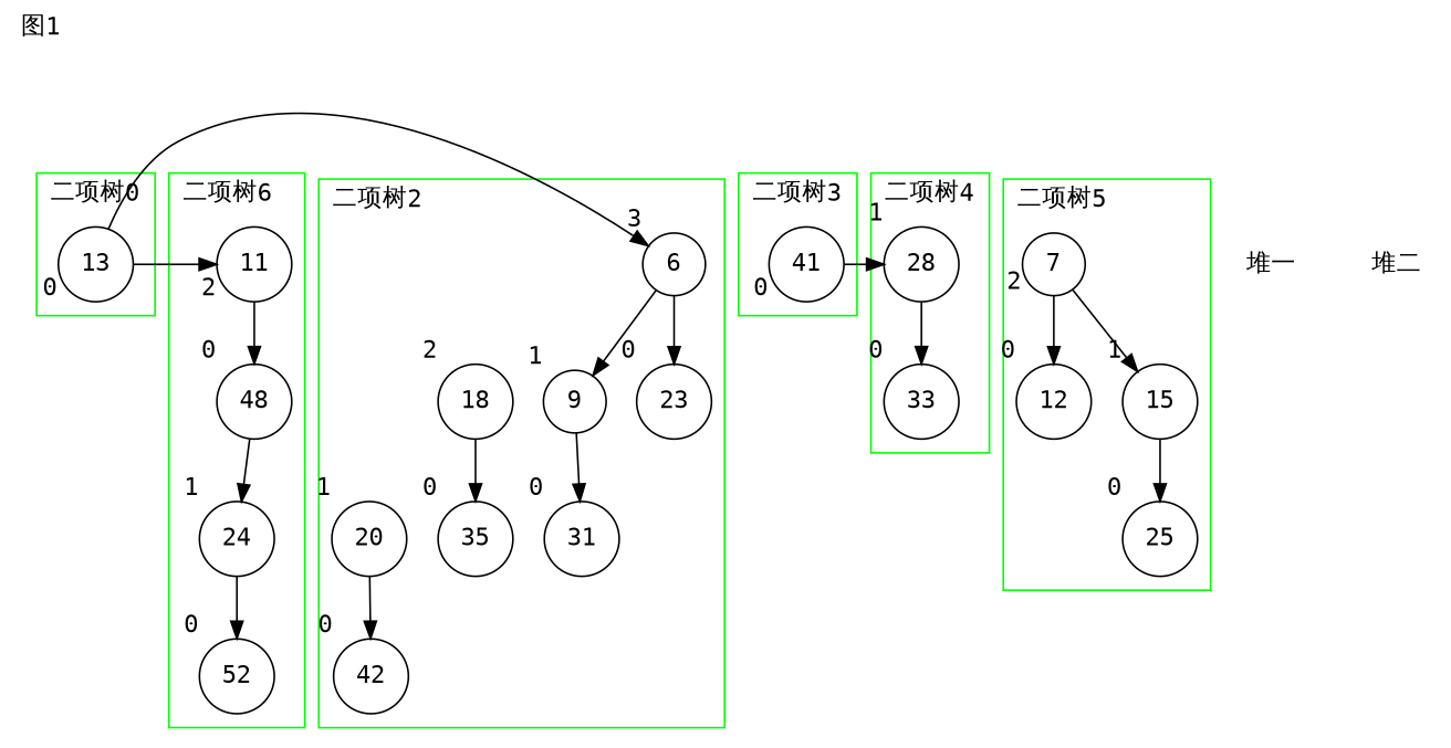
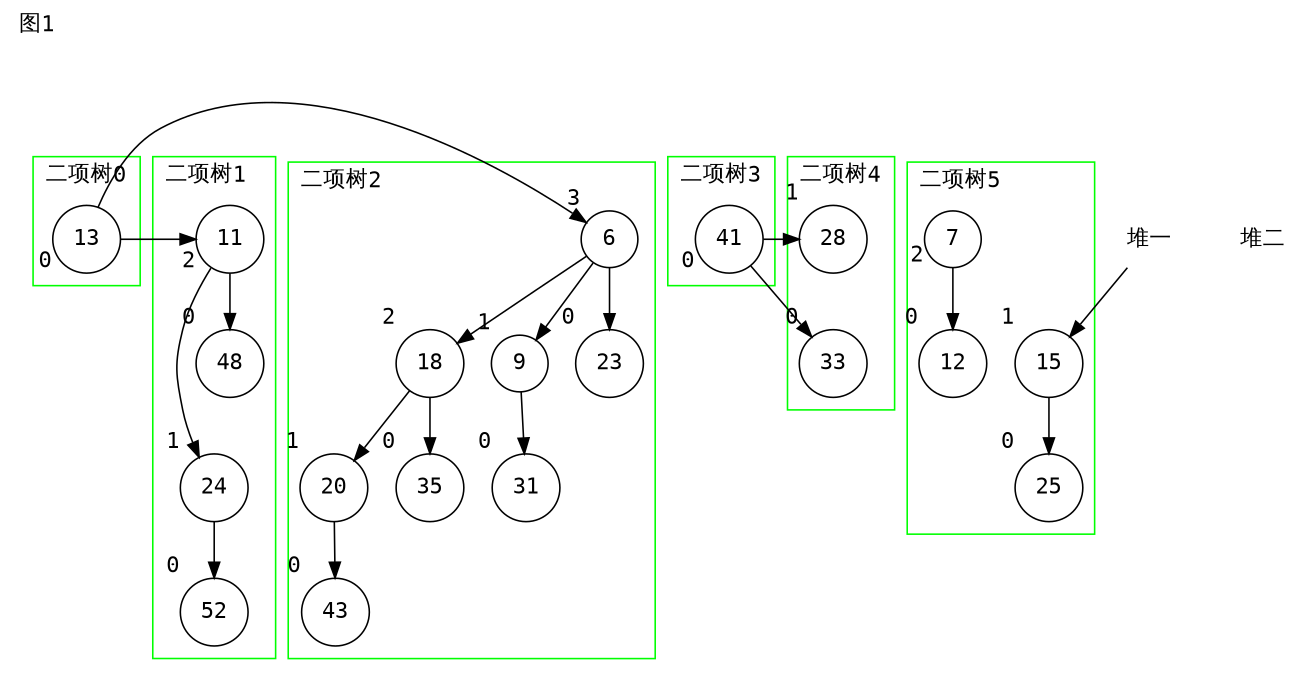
  digraph {
    fontname="DejaVu Sans Mono"
    label="图1"
    labeljust=l
    labelloc=t
    node [fontname="DejaVu Sans Mono" shape=circle xlabel=0]
    edge [fontname="DejaVu Sans Mono" weight=100]
    n1 [label=13]
    n2 [label=11 xlabel=2]
    n3 [label=24 xlabel=1]
    n4 [label=48]
    n5 [label=52]
    n6 [label=6 xlabel=3]
    n7 [label=18 xlabel=2]
    n8 [label=9 xlabel=1]
    n9 [label=23]
    n10 [label=20 xlabel=1]
    n11 [label=35]
    n12 [label=31]
-   n13 [label=42]
+   n13 [label=43]
    n14 [label=41]
    n15 [label=28 xlabel=1]
    n16 [label=33]
    n17 [label=7 xlabel=2]
    n18 [label=15 xlabel=1]
    n19 [label=12]
    n20 [label=25]
    n21 [label="堆一" shape=plaintext xlabel=""]
    n22 [label="堆二" shape=plaintext xlabel=""]
    subgraph cluster_1 {
      label="二项树0"
      pencolor=green
      n1
    }
    subgraph cluster_2 {
-     label="二项树6"
+     label="二项树1"
      pencolor=green
      n2
      n3
      n4
      n5
    }
    subgraph cluster_3 {
      label="二项树2"
      pencolor=green
      n6
      n7
      n8
      n9
      n10
      n11
      n12
      n13
    }
    subgraph cluster_4 {
      label="二项树3"
      pencolor=green
      n14
    }
    subgraph cluster_5 {
      label="二项树4"
      pencolor=green
      n15
      n16
    }
    subgraph cluster_6 {
      label="二项树5"
      pencolor=green
      n17
      n18
      n19
      n20
    }
    n1 -> n2 [constraint=false weight=""]
    n1 -> n6 [constraint=false weight=""]
-   n4 -> n3 [weight=""]
+   n2 -> n3 [weight=""]
    n2 -> n4
    n3 -> n5
+   n6 -> n7 [weight=""]
    n6 -> n8 [weight=""]
    n6 -> n9
+   n7 -> n10 [weight=""]
    n7 -> n11
    n8 -> n12
    n10 -> n13
    n14 -> n15 [constraint=false weight=""]
-   n15 -> n16
-   n17 -> n18 [weight=""]
+   n14 -> n16
+   n21 -> n18 [weight=""]
    n17 -> n19
    n18 -> n20
  }
